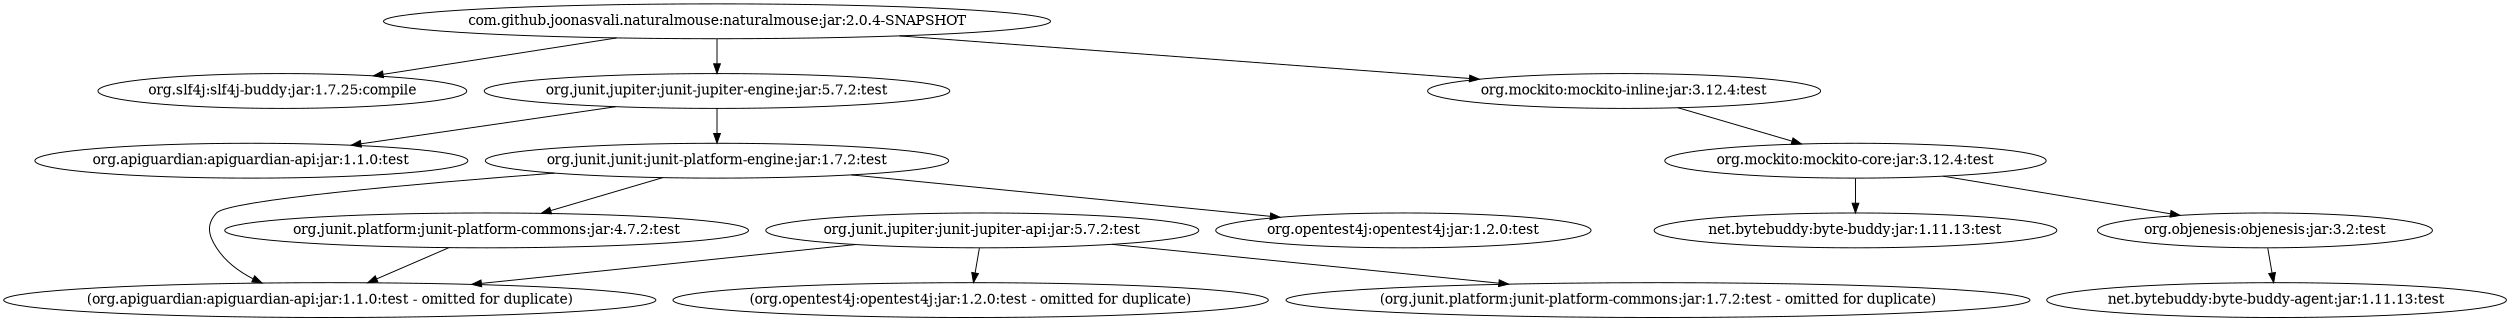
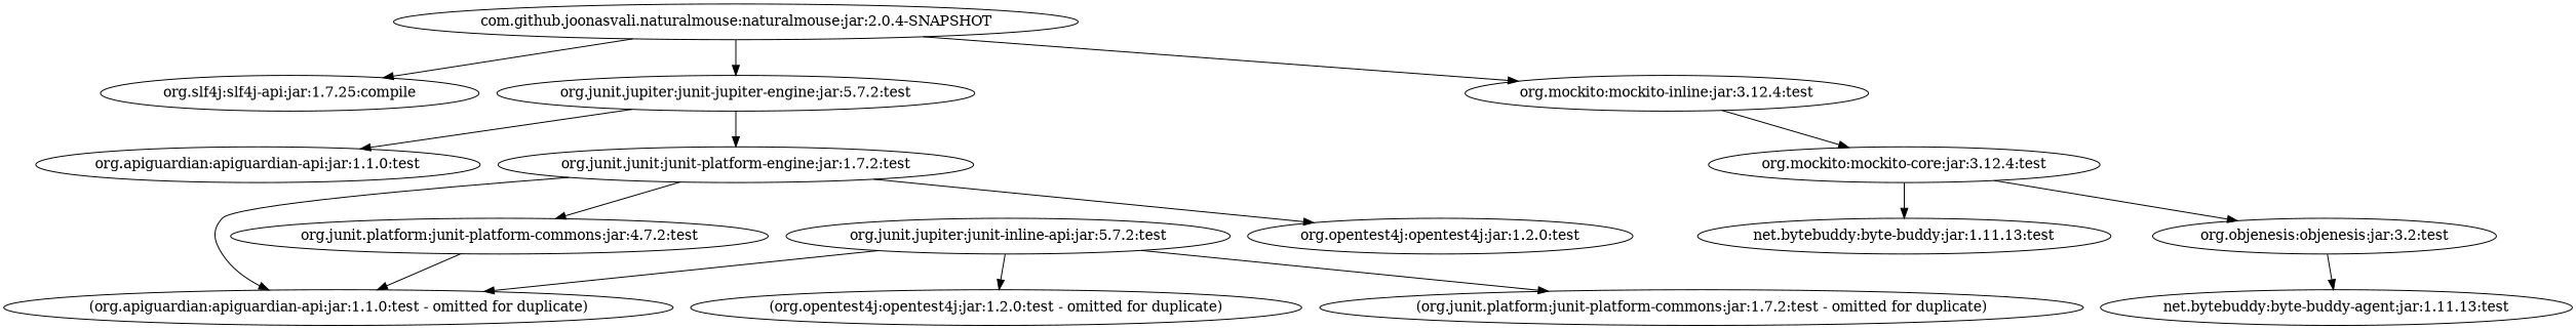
  digraph {
    "com.github.joonasvali.naturalmouse:naturalmouse:jar:2.0.4-SNAPSHOT"
-   "org.slf4j:slf4j-api:jar:1.7.25:compile" [label="org.slf4j:slf4j-buddy:jar:1.7.25:compile"]
+   "org.slf4j:slf4j-api:jar:1.7.25:compile"
    "org.junit.jupiter:junit-jupiter-engine:jar:5.7.2:test"
    "org.mockito:mockito-inline:jar:3.12.4:test"
    "org.apiguardian:apiguardian-api:jar:1.1.0:test"
    n6 [label="org.junit.junit:junit-platform-engine:jar:1.7.2:test"]
    "org.mockito:mockito-core:jar:3.12.4:test"
    "(org.apiguardian:apiguardian-api:jar:1.1.0:test - omitted for duplicate)"
    "org.opentest4j:opentest4j:jar:1.2.0:test"
    n10 [label="org.junit.platform:junit-platform-commons:jar:4.7.2:test"]
-   "org.junit.jupiter:junit-jupiter-api:jar:5.7.2:test"
+   "org.junit.jupiter:junit-jupiter-api:jar:5.7.2:test" [label="org.junit.jupiter:junit-inline-api:jar:5.7.2:test"]
    "(org.opentest4j:opentest4j:jar:1.2.0:test - omitted for duplicate)"
    "(org.junit.platform:junit-platform-commons:jar:1.7.2:test - omitted for duplicate)"
    "net.bytebuddy:byte-buddy:jar:1.11.13:test"
    "org.objenesis:objenesis:jar:3.2:test"
    "net.bytebuddy:byte-buddy-agent:jar:1.11.13:test"
    "com.github.joonasvali.naturalmouse:naturalmouse:jar:2.0.4-SNAPSHOT" -> "org.slf4j:slf4j-api:jar:1.7.25:compile"
    "com.github.joonasvali.naturalmouse:naturalmouse:jar:2.0.4-SNAPSHOT" -> "org.junit.jupiter:junit-jupiter-engine:jar:5.7.2:test"
    "com.github.joonasvali.naturalmouse:naturalmouse:jar:2.0.4-SNAPSHOT" -> "org.mockito:mockito-inline:jar:3.12.4:test"
    "org.junit.jupiter:junit-jupiter-engine:jar:5.7.2:test" -> "org.apiguardian:apiguardian-api:jar:1.1.0:test"
    "org.junit.jupiter:junit-jupiter-engine:jar:5.7.2:test" -> n6
    "org.mockito:mockito-inline:jar:3.12.4:test" -> "org.mockito:mockito-core:jar:3.12.4:test"
    n6 -> "(org.apiguardian:apiguardian-api:jar:1.1.0:test - omitted for duplicate)"
    n6 -> "org.opentest4j:opentest4j:jar:1.2.0:test"
    n6 -> n10
    "org.mockito:mockito-core:jar:3.12.4:test" -> "net.bytebuddy:byte-buddy:jar:1.11.13:test"
    "org.mockito:mockito-core:jar:3.12.4:test" -> "org.objenesis:objenesis:jar:3.2:test"
    n10 -> "(org.apiguardian:apiguardian-api:jar:1.1.0:test - omitted for duplicate)"
    "org.junit.jupiter:junit-jupiter-api:jar:5.7.2:test" -> "(org.apiguardian:apiguardian-api:jar:1.1.0:test - omitted for duplicate)"
    "org.junit.jupiter:junit-jupiter-api:jar:5.7.2:test" -> "(org.opentest4j:opentest4j:jar:1.2.0:test - omitted for duplicate)"
    "org.junit.jupiter:junit-jupiter-api:jar:5.7.2:test" -> "(org.junit.platform:junit-platform-commons:jar:1.7.2:test - omitted for duplicate)"
    "org.objenesis:objenesis:jar:3.2:test" -> "net.bytebuddy:byte-buddy-agent:jar:1.11.13:test"
  }
